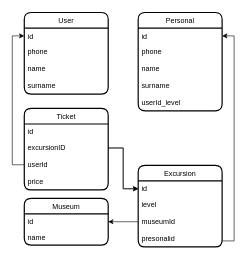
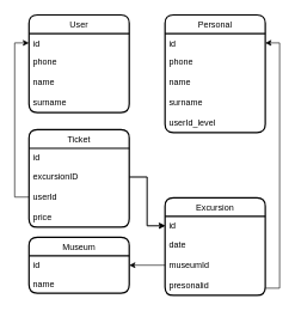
  <mxCell id="0" />
  <mxCell id="1" parent="0" />
  <mxCell id="2" value="User" style="swimlane;fontStyle=0;childLayout=stackLayout;horizontal=1;startSize=26;fillColor=none;horizontalStack=0;resizeParent=1;resizeParentMax=0;resizeLast=0;collapsible=1;marginBottom=0;verticalAlign=middle;rounded=1;strokeWidth=2;" vertex="1" parent="1"><mxGeometry x="40" y="20" width="140" height="136" as="geometry" /></mxCell>
  <mxCell id="3" value="id" style="text;strokeColor=none;fillColor=none;align=left;verticalAlign=top;spacingLeft=4;spacingRight=4;overflow=hidden;rotatable=0;points=[[0,0.5],[1,0.5]];portConstraint=eastwest;" vertex="1" parent="2"><mxGeometry y="26" width="140" height="26" as="geometry" /></mxCell>
  <mxCell id="4" value="phone" style="text;strokeColor=none;fillColor=none;align=left;verticalAlign=top;spacingLeft=4;spacingRight=4;overflow=hidden;rotatable=0;points=[[0,0.5],[1,0.5]];portConstraint=eastwest;" vertex="1" parent="2"><mxGeometry y="52" width="140" height="28" as="geometry" /></mxCell>
  <mxCell id="5" value="name" style="text;strokeColor=none;fillColor=none;align=left;verticalAlign=top;spacingLeft=4;spacingRight=4;overflow=hidden;rotatable=0;points=[[0,0.5],[1,0.5]];portConstraint=eastwest;" vertex="1" parent="2"><mxGeometry y="80" width="140" height="28" as="geometry" /></mxCell>
  <mxCell id="6" value="surname" style="text;strokeColor=none;fillColor=none;align=left;verticalAlign=top;spacingLeft=4;spacingRight=4;overflow=hidden;rotatable=0;points=[[0,0.5],[1,0.5]];portConstraint=eastwest;" vertex="1" parent="2"><mxGeometry y="108" width="140" height="28" as="geometry" /></mxCell>
  <mxCell id="7" value="Personal" style="swimlane;fontStyle=0;childLayout=stackLayout;horizontal=1;startSize=26;fillColor=none;horizontalStack=0;resizeParent=1;resizeParentMax=0;resizeLast=0;collapsible=1;marginBottom=0;verticalAlign=middle;rounded=1;strokeWidth=2;" vertex="1" parent="1"><mxGeometry x="230" y="20" width="140" height="164" as="geometry" /></mxCell>
  <mxCell id="8" value="id" style="text;strokeColor=none;fillColor=none;align=left;verticalAlign=top;spacingLeft=4;spacingRight=4;overflow=hidden;rotatable=0;points=[[0,0.5],[1,0.5]];portConstraint=eastwest;" vertex="1" parent="7"><mxGeometry y="26" width="140" height="26" as="geometry" /></mxCell>
  <mxCell id="9" value="phone" style="text;strokeColor=none;fillColor=none;align=left;verticalAlign=top;spacingLeft=4;spacingRight=4;overflow=hidden;rotatable=0;points=[[0,0.5],[1,0.5]];portConstraint=eastwest;" vertex="1" parent="7"><mxGeometry y="52" width="140" height="28" as="geometry" /></mxCell>
  <mxCell id="10" value="name" style="text;strokeColor=none;fillColor=none;align=left;verticalAlign=top;spacingLeft=4;spacingRight=4;overflow=hidden;rotatable=0;points=[[0,0.5],[1,0.5]];portConstraint=eastwest;" vertex="1" parent="7"><mxGeometry y="80" width="140" height="28" as="geometry" /></mxCell>
  <mxCell id="11" value="surname" style="text;strokeColor=none;fillColor=none;align=left;verticalAlign=top;spacingLeft=4;spacingRight=4;overflow=hidden;rotatable=0;points=[[0,0.5],[1,0.5]];portConstraint=eastwest;" vertex="1" parent="7"><mxGeometry y="108" width="140" height="28" as="geometry" /></mxCell>
  <mxCell id="12" value="userId_level" style="text;strokeColor=none;fillColor=none;align=left;verticalAlign=top;spacingLeft=4;spacingRight=4;overflow=hidden;rotatable=0;points=[[0,0.5],[1,0.5]];portConstraint=eastwest;" vertex="1" parent="7"><mxGeometry y="136" width="140" height="28" as="geometry" /></mxCell>
  <mxCell id="13" style="edgeStyle=orthogonalEdgeStyle;rounded=0;orthogonalLoop=1;jettySize=auto;html=1;" edge="1" parent="1" source="17" target="3"><mxGeometry relative="1" as="geometry"><Array as="points"><mxPoint x="20" y="274" /><mxPoint x="20" y="59" /></Array></mxGeometry></mxCell>
  <mxCell id="14" value="Ticket" style="swimlane;fontStyle=0;childLayout=stackLayout;horizontal=1;startSize=26;fillColor=none;horizontalStack=0;resizeParent=1;resizeParentMax=0;resizeLast=0;collapsible=1;marginBottom=0;verticalAlign=middle;rounded=1;strokeWidth=2;" vertex="1" parent="1"><mxGeometry x="40" y="180" width="140" height="136" as="geometry" /></mxCell>
  <mxCell id="15" value="id" style="text;strokeColor=none;fillColor=none;align=left;verticalAlign=top;spacingLeft=4;spacingRight=4;overflow=hidden;rotatable=0;points=[[0,0.5],[1,0.5]];portConstraint=eastwest;" vertex="1" parent="14"><mxGeometry y="26" width="140" height="26" as="geometry" /></mxCell>
  <mxCell id="16" value="excursionID" style="text;strokeColor=none;fillColor=none;align=left;verticalAlign=top;spacingLeft=4;spacingRight=4;overflow=hidden;rotatable=0;points=[[0,0.5],[1,0.5]];portConstraint=eastwest;" vertex="1" parent="14"><mxGeometry y="52" width="140" height="28" as="geometry" /></mxCell>
  <mxCell id="17" value="userId" style="text;strokeColor=none;fillColor=none;align=left;verticalAlign=top;spacingLeft=4;spacingRight=4;overflow=hidden;rotatable=0;points=[[0,0.5],[1,0.5]];portConstraint=eastwest;" vertex="1" parent="14"><mxGeometry y="80" width="140" height="28" as="geometry" /></mxCell>
  <mxCell id="18" value="price" style="text;strokeColor=none;fillColor=none;align=left;verticalAlign=top;spacingLeft=4;spacingRight=4;overflow=hidden;rotatable=0;points=[[0,0.5],[1,0.5]];portConstraint=eastwest;" vertex="1" parent="14"><mxGeometry y="108" width="140" height="28" as="geometry" /></mxCell>
  <mxCell id="19" value="Excursion" style="swimlane;fontStyle=0;childLayout=stackLayout;horizontal=1;startSize=26;fillColor=none;horizontalStack=0;resizeParent=1;resizeParentMax=0;resizeLast=0;collapsible=1;marginBottom=0;verticalAlign=middle;rounded=1;strokeWidth=2;" vertex="1" parent="1"><mxGeometry x="230" y="275" width="140" height="136" as="geometry" /></mxCell>
  <mxCell id="20" value="id" style="text;strokeColor=none;fillColor=none;align=left;verticalAlign=top;spacingLeft=4;spacingRight=4;overflow=hidden;rotatable=0;points=[[0,0.5],[1,0.5]];portConstraint=eastwest;" vertex="1" parent="19"><mxGeometry y="26" width="140" height="26" as="geometry" /></mxCell>
- <mxCell id="21" value="level" style="text;strokeColor=none;fillColor=none;align=left;verticalAlign=top;spacingLeft=4;spacingRight=4;overflow=hidden;rotatable=0;points=[[0,0.5],[1,0.5]];portConstraint=eastwest;" vertex="1" parent="19"><mxGeometry y="52" width="140" height="28" as="geometry" /></mxCell>
+ <mxCell id="21" value="date" style="text;strokeColor=none;fillColor=none;align=left;verticalAlign=top;spacingLeft=4;spacingRight=4;overflow=hidden;rotatable=0;points=[[0,0.5],[1,0.5]];portConstraint=eastwest;" vertex="1" parent="19"><mxGeometry y="52" width="140" height="28" as="geometry" /></mxCell>
  <mxCell id="22" value="museumId" style="text;strokeColor=none;fillColor=none;align=left;verticalAlign=top;spacingLeft=4;spacingRight=4;overflow=hidden;rotatable=0;points=[[0,0.5],[1,0.5]];portConstraint=eastwest;" vertex="1" parent="19"><mxGeometry y="80" width="140" height="28" as="geometry" /></mxCell>
  <mxCell id="23" value="presonalid" style="text;strokeColor=none;fillColor=none;align=left;verticalAlign=top;spacingLeft=4;spacingRight=4;overflow=hidden;rotatable=0;points=[[0,0.5],[1,0.5]];portConstraint=eastwest;" vertex="1" parent="19"><mxGeometry y="108" width="140" height="28" as="geometry" /></mxCell>
  <mxCell id="24" style="edgeStyle=orthogonalEdgeStyle;rounded=0;orthogonalLoop=1;jettySize=auto;html=1;" edge="1" parent="1" source="16" target="20"><mxGeometry relative="1" as="geometry" /></mxCell>
  <mxCell id="25" style="edgeStyle=orthogonalEdgeStyle;rounded=0;orthogonalLoop=1;jettySize=auto;html=1;" edge="1" parent="1" source="16" target="20"><mxGeometry relative="1" as="geometry" /></mxCell>
  <mxCell id="26" value="Museum" style="swimlane;fontStyle=0;childLayout=stackLayout;horizontal=1;startSize=26;fillColor=none;horizontalStack=0;resizeParent=1;resizeParentMax=0;resizeLast=0;collapsible=1;marginBottom=0;rounded=1;sketch=0;strokeWidth=2;" vertex="1" parent="1"><mxGeometry x="40" y="330" width="140" height="78" as="geometry" /></mxCell>
  <mxCell id="27" value="id" style="text;strokeColor=none;fillColor=none;align=left;verticalAlign=top;spacingLeft=4;spacingRight=4;overflow=hidden;rotatable=0;points=[[0,0.5],[1,0.5]];portConstraint=eastwest;" vertex="1" parent="26"><mxGeometry y="26" width="140" height="26" as="geometry" /></mxCell>
  <mxCell id="28" value="name" style="text;strokeColor=none;fillColor=none;align=left;verticalAlign=top;spacingLeft=4;spacingRight=4;overflow=hidden;rotatable=0;points=[[0,0.5],[1,0.5]];portConstraint=eastwest;rounded=1;sketch=0;" vertex="1" parent="26"><mxGeometry y="52" width="140" height="26" as="geometry" /></mxCell>
  <mxCell id="29" style="edgeStyle=orthogonalEdgeStyle;rounded=0;orthogonalLoop=1;jettySize=auto;html=1;" edge="1" parent="1" source="23" target="8"><mxGeometry relative="1" as="geometry"><mxPoint x="390" y="80" as="targetPoint" /><Array as="points"><mxPoint x="390" y="401" /><mxPoint x="390" y="59" /></Array></mxGeometry></mxCell>
  <mxCell id="30" style="edgeStyle=orthogonalEdgeStyle;rounded=0;orthogonalLoop=1;jettySize=auto;html=1;" edge="1" parent="1" source="22" target="27"><mxGeometry relative="1" as="geometry" /></mxCell>
